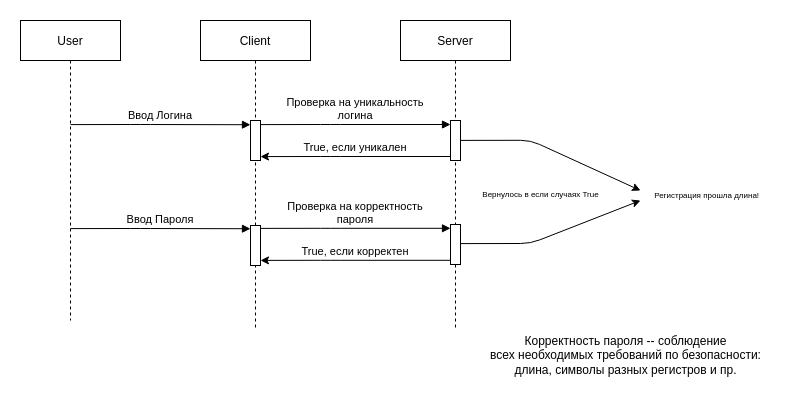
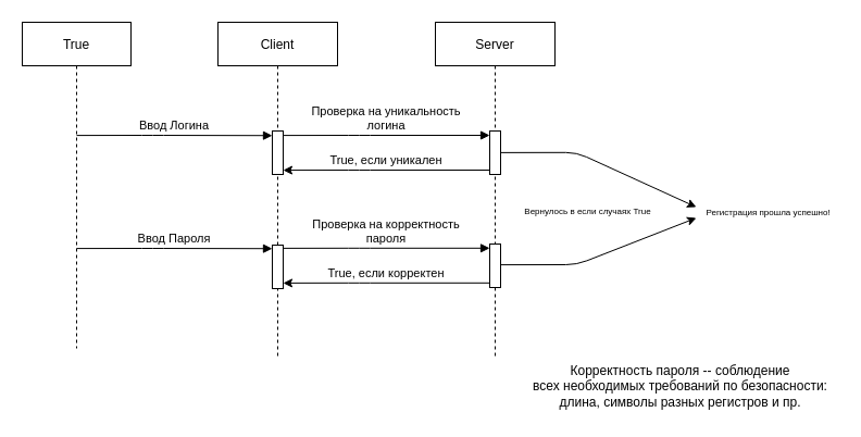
  <mxCell id="0" />
  <mxCell id="1" parent="0" />
- <mxCell id="2" value="User" style="shape=umlLifeline;perimeter=lifelinePerimeter;container=1;collapsible=0;recursiveResize=0;rounded=0;shadow=0;strokeWidth=1;" parent="1" vertex="1"><mxGeometry x="20" y="20" width="100" height="300" as="geometry" /></mxCell>
+ <mxCell id="2" value="True" style="shape=umlLifeline;perimeter=lifelinePerimeter;container=1;collapsible=0;recursiveResize=0;rounded=0;shadow=0;strokeWidth=1;" parent="1" vertex="1"><mxGeometry x="20" y="20" width="100" height="300" as="geometry" /></mxCell>
  <mxCell id="3" value="Client" style="shape=umlLifeline;perimeter=lifelinePerimeter;container=1;collapsible=0;recursiveResize=0;rounded=0;shadow=0;strokeWidth=1;" parent="1" vertex="1"><mxGeometry x="200" y="20" width="110" height="310" as="geometry" /></mxCell>
  <mxCell id="4" value="" style="points=[];perimeter=orthogonalPerimeter;rounded=0;shadow=0;strokeWidth=1;" parent="3" vertex="1"><mxGeometry x="50" y="100" width="10" height="40" as="geometry" /></mxCell>
  <mxCell id="5" value="" style="points=[];perimeter=orthogonalPerimeter;rounded=0;shadow=0;strokeWidth=1;" vertex="1" parent="3"><mxGeometry x="50" y="205" width="10" height="40" as="geometry" /></mxCell>
  <mxCell id="6" value="Ввод Логина" style="verticalAlign=bottom;endArrow=block;shadow=0;strokeWidth=1;entryX=-0.003;entryY=0.117;entryDx=0;entryDy=0;entryPerimeter=0;exitX=0.5;exitY=0.347;exitDx=0;exitDy=0;exitPerimeter=0;" parent="1" source="2" edge="1"><mxGeometry relative="1" as="geometry"><mxPoint x="75" y="124" as="sourcePoint" /><mxPoint x="249.97" y="124.23" as="targetPoint" /><Array as="points"><mxPoint x="140" y="124" /></Array></mxGeometry></mxCell>
  <mxCell id="7" value="Server" style="shape=umlLifeline;perimeter=lifelinePerimeter;container=1;collapsible=0;recursiveResize=0;rounded=0;shadow=0;strokeWidth=1;" vertex="1" parent="1"><mxGeometry x="400" y="20" width="110" height="310" as="geometry" /></mxCell>
  <mxCell id="8" value="" style="points=[];perimeter=orthogonalPerimeter;rounded=0;shadow=0;strokeWidth=1;" vertex="1" parent="7"><mxGeometry x="50" y="100" width="10" height="40" as="geometry" /></mxCell>
  <mxCell id="9" value="Проверка на уникальность&#10;логина" style="verticalAlign=bottom;endArrow=block;shadow=0;strokeWidth=1;exitX=0.5;exitY=0.347;exitDx=0;exitDy=0;exitPerimeter=0;" edge="1" parent="7" target="8"><mxGeometry relative="1" as="geometry"><mxPoint x="-140" y="104.1" as="sourcePoint" /><mxPoint x="39.97" y="104.23" as="targetPoint" /><Array as="points"><mxPoint x="-70" y="104" /></Array></mxGeometry></mxCell>
  <mxCell id="10" value="True, если уникален" style="verticalAlign=bottom;endArrow=none;shadow=0;strokeWidth=1;exitX=0.5;exitY=0.347;exitDx=0;exitDy=0;exitPerimeter=0;startArrow=classic;startFill=1;endFill=0;" edge="1" parent="7"><mxGeometry relative="1" as="geometry"><mxPoint x="-140" y="136.1" as="sourcePoint" /><mxPoint x="50" y="136" as="targetPoint" /><Array as="points"><mxPoint x="-70" y="136" /></Array></mxGeometry></mxCell>
  <mxCell id="11" value="" style="points=[];perimeter=orthogonalPerimeter;rounded=0;shadow=0;strokeWidth=1;" vertex="1" parent="7"><mxGeometry x="50" y="204" width="10" height="40" as="geometry" /></mxCell>
  <mxCell id="12" value="" style="verticalAlign=bottom;endArrow=classic;shadow=0;strokeWidth=1;exitX=0.5;exitY=0.347;exitDx=0;exitDy=0;exitPerimeter=0;startArrow=none;startFill=0;endFill=1;" edge="1" parent="7"><mxGeometry relative="1" as="geometry"><mxPoint x="60" y="119.9" as="sourcePoint" /><mxPoint x="240" y="170" as="targetPoint" /><Array as="points"><mxPoint x="130" y="119.8" /></Array></mxGeometry></mxCell>
  <mxCell id="13" value="Ввод Пароля" style="verticalAlign=bottom;endArrow=block;shadow=0;strokeWidth=1;entryX=-0.003;entryY=0.117;entryDx=0;entryDy=0;entryPerimeter=0;exitX=0.5;exitY=0.347;exitDx=0;exitDy=0;exitPerimeter=0;" edge="1" parent="1"><mxGeometry relative="1" as="geometry"><mxPoint x="70" y="228.1" as="sourcePoint" /><mxPoint x="249.97" y="228.23" as="targetPoint" /><Array as="points"><mxPoint x="140" y="228" /></Array></mxGeometry></mxCell>
  <mxCell id="14" value="Проверка на корректность&#10;пароля" style="verticalAlign=bottom;endArrow=block;shadow=0;strokeWidth=1;exitX=0.5;exitY=0.347;exitDx=0;exitDy=0;exitPerimeter=0;" edge="1" parent="1"><mxGeometry relative="1" as="geometry"><mxPoint x="260" y="227.9" as="sourcePoint" /><mxPoint x="450" y="227.8" as="targetPoint" /><Array as="points"><mxPoint x="330" y="227.8" /></Array></mxGeometry></mxCell>
  <mxCell id="15" value="True, если корректен" style="verticalAlign=bottom;endArrow=none;shadow=0;strokeWidth=1;exitX=0.5;exitY=0.347;exitDx=0;exitDy=0;exitPerimeter=0;startArrow=classic;startFill=1;endFill=0;" edge="1" parent="1"><mxGeometry relative="1" as="geometry"><mxPoint x="260" y="259.9" as="sourcePoint" /><mxPoint x="450" y="259.8" as="targetPoint" /><Array as="points"><mxPoint x="330" y="259.8" /></Array></mxGeometry></mxCell>
  <mxCell id="16" value="Корректность пароля -- соблюдение&lt;br&gt;всех необходимых требований по безопасности:&lt;br&gt;длина, символы разных регистров и пр." style="text;html=1;align=center;verticalAlign=middle;resizable=0;points=[];autosize=1;strokeColor=none;fillColor=none;" vertex="1" parent="1"><mxGeometry x="480" y="330" width="290" height="50" as="geometry" /></mxCell>
  <mxCell id="17" value="" style="verticalAlign=bottom;endArrow=classic;shadow=0;strokeWidth=1;exitX=0.5;exitY=0.347;exitDx=0;exitDy=0;exitPerimeter=0;startArrow=none;startFill=0;endFill=1;" edge="1" parent="1"><mxGeometry relative="1" as="geometry"><mxPoint x="460" y="243.1" as="sourcePoint" /><mxPoint x="640" y="200" as="targetPoint" /><Array as="points"><mxPoint x="530" y="243" /></Array></mxGeometry></mxCell>
  <mxCell id="18" value="Вернулось в если случаях True" style="text;html=1;align=center;verticalAlign=middle;resizable=0;points=[];autosize=1;strokeColor=none;fillColor=none;fontSize=8;" vertex="1" parent="1"><mxGeometry x="470" y="184" width="140" height="20" as="geometry" /></mxCell>
- <mxCell id="19" value="&amp;nbsp;Регистрация прошла длина!" style="text;html=1;align=center;verticalAlign=middle;resizable=0;points=[];autosize=1;strokeColor=none;fillColor=none;fontSize=8;" vertex="1" parent="1"><mxGeometry x="640" y="185" width="130" height="20" as="geometry" /></mxCell>
+ <mxCell id="19" value="&amp;nbsp;Регистрация прошла успешно!" style="text;html=1;align=center;verticalAlign=middle;resizable=0;points=[];autosize=1;strokeColor=none;fillColor=none;fontSize=8;" vertex="1" parent="1"><mxGeometry x="640" y="185" width="130" height="20" as="geometry" /></mxCell>
